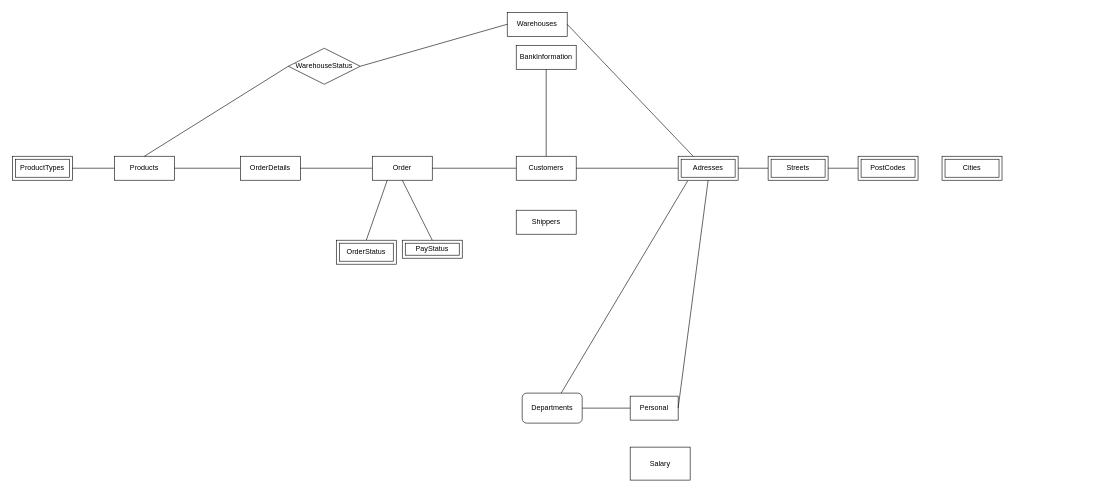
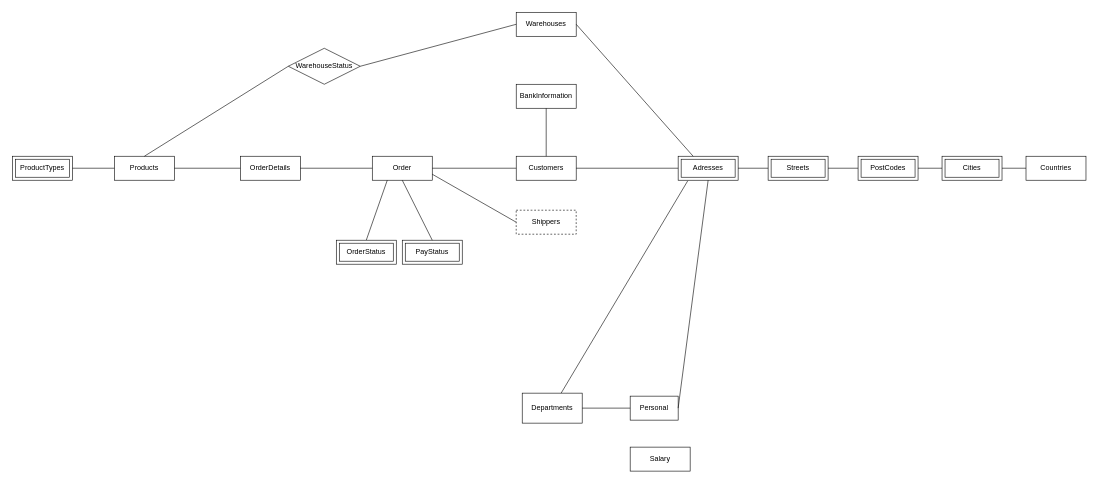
  <mxCell id="0" />
  <mxCell id="1" parent="0" />
  <mxCell id="2" value="Adresses" style="shape=ext;margin=3;double=1;whiteSpace=wrap;html=1;align=center;" vertex="1" parent="1"><mxGeometry x="1130" y="260" width="100" height="40" as="geometry" /></mxCell>
  <mxCell id="3" value="Streets" style="shape=ext;margin=3;double=1;whiteSpace=wrap;html=1;align=center;" vertex="1" parent="1"><mxGeometry x="1280" y="260" width="100" height="40" as="geometry" /></mxCell>
  <mxCell id="4" value="PostCodes" style="shape=ext;margin=3;double=1;whiteSpace=wrap;html=1;align=center;" vertex="1" parent="1"><mxGeometry x="1430" y="260" width="100" height="40" as="geometry" /></mxCell>
  <mxCell id="5" value="Cities" style="shape=ext;margin=3;double=1;whiteSpace=wrap;html=1;align=center;" vertex="1" parent="1"><mxGeometry x="1570" y="260" width="100" height="40" as="geometry" /></mxCell>
+ <mxCell id="6" value="Countries" style="whiteSpace=wrap;html=1;align=center;" vertex="1" parent="1"><mxGeometry x="1710" y="260" width="100" height="40" as="geometry" /></mxCell>
  <mxCell id="7" value="Customers" style="whiteSpace=wrap;html=1;align=center;" vertex="1" parent="1"><mxGeometry x="860" y="260" width="100" height="40" as="geometry" /></mxCell>
- <mxCell id="8" value="Shippers" style="whiteSpace=wrap;html=1;align=center;" vertex="1" parent="1"><mxGeometry x="860" y="350" width="100" height="40" as="geometry" /></mxCell>
- <mxCell id="9" value="Departments" style="whiteSpace=wrap;html=1;align=center;rounded=1;" vertex="1" parent="1"><mxGeometry x="870" y="655" width="100" height="50" as="geometry" /></mxCell>
+ <mxCell id="8" value="Shippers" style="whiteSpace=wrap;html=1;align=center;dashed=1;" vertex="1" parent="1"><mxGeometry x="860" y="350" width="100" height="40" as="geometry" /></mxCell>
+ <mxCell id="9" value="Departments" style="whiteSpace=wrap;html=1;align=center;" vertex="1" parent="1"><mxGeometry x="870" y="655" width="100" height="50" as="geometry" /></mxCell>
  <mxCell id="10" value="Personal" style="whiteSpace=wrap;html=1;align=center;" vertex="1" parent="1"><mxGeometry x="1050" y="660" width="80" height="40" as="geometry" /></mxCell>
  <mxCell id="11" value="" style="endArrow=none;html=1;rounded=0;entryX=0;entryY=0.5;entryDx=0;entryDy=0;exitX=1;exitY=0.5;exitDx=0;exitDy=0;" edge="1" parent="1" source="7" target="2"><mxGeometry relative="1" as="geometry"><mxPoint x="960" y="280" as="sourcePoint" /><mxPoint x="1120" y="280" as="targetPoint" /></mxGeometry></mxCell>
  <mxCell id="12" value="" style="endArrow=none;html=1;rounded=0;entryX=0.16;entryY=1.025;entryDx=0;entryDy=0;entryPerimeter=0;" edge="1" parent="1" source="9" target="2"><mxGeometry relative="1" as="geometry"><mxPoint x="980" y="300" as="sourcePoint" /><mxPoint x="1150" y="300" as="targetPoint" /></mxGeometry></mxCell>
  <mxCell id="13" value="" style="endArrow=none;html=1;rounded=0;entryX=0.5;entryY=1;entryDx=0;entryDy=0;exitX=1;exitY=0.5;exitDx=0;exitDy=0;" edge="1" parent="1" source="10" target="2"><mxGeometry relative="1" as="geometry"><mxPoint x="990" y="310" as="sourcePoint" /><mxPoint x="1160" y="310" as="targetPoint" /></mxGeometry></mxCell>
  <mxCell id="14" value="" style="endArrow=none;html=1;rounded=0;entryX=0;entryY=0.5;entryDx=0;entryDy=0;exitX=1;exitY=0.5;exitDx=0;exitDy=0;" edge="1" parent="1" source="2" target="3"><mxGeometry relative="1" as="geometry"><mxPoint x="1000" y="320" as="sourcePoint" /><mxPoint x="1170" y="320" as="targetPoint" /></mxGeometry></mxCell>
  <mxCell id="15" value="" style="endArrow=none;html=1;rounded=0;entryX=0;entryY=0.5;entryDx=0;entryDy=0;exitX=1;exitY=0.5;exitDx=0;exitDy=0;" edge="1" parent="1" source="3" target="4"><mxGeometry relative="1" as="geometry"><mxPoint x="1010" y="330" as="sourcePoint" /><mxPoint x="1180" y="330" as="targetPoint" /></mxGeometry></mxCell>
+ <mxCell id="16" value="" style="endArrow=none;html=1;rounded=0;entryX=0;entryY=0.5;entryDx=0;entryDy=0;exitX=1;exitY=0.5;exitDx=0;exitDy=0;" edge="1" parent="1" source="4" target="5"><mxGeometry relative="1" as="geometry"><mxPoint x="1020" y="340" as="sourcePoint" /><mxPoint x="1190" y="340" as="targetPoint" /></mxGeometry></mxCell>
+ <mxCell id="17" value="" style="endArrow=none;html=1;rounded=0;entryX=0;entryY=0.5;entryDx=0;entryDy=0;exitX=1;exitY=0.5;exitDx=0;exitDy=0;" edge="1" parent="1" source="5" target="6"><mxGeometry relative="1" as="geometry"><mxPoint x="1680" y="280" as="sourcePoint" /><mxPoint x="1200" y="350" as="targetPoint" /></mxGeometry></mxCell>
  <mxCell id="18" value="Order" style="whiteSpace=wrap;html=1;align=center;" vertex="1" parent="1"><mxGeometry x="620" y="260" width="100" height="40" as="geometry" /></mxCell>
  <mxCell id="19" value="" style="endArrow=none;html=1;rounded=0;" edge="1" parent="1"><mxGeometry relative="1" as="geometry"><mxPoint x="720" y="280" as="sourcePoint" /><mxPoint x="860" y="280" as="targetPoint" /></mxGeometry></mxCell>
+ <mxCell id="20" value="" style="endArrow=none;html=1;rounded=0;entryX=0;entryY=0.5;entryDx=0;entryDy=0;exitX=1;exitY=0.75;exitDx=0;exitDy=0;" edge="1" parent="1" source="18" target="8"><mxGeometry relative="1" as="geometry"><mxPoint y="340" as="sourcePoint" x="670" /><mxPoint x="810" y="340" as="targetPoint" /></mxGeometry></mxCell>
  <mxCell id="21" value="" style="endArrow=none;html=1;rounded=0;exitX=1;exitY=0.5;exitDx=0;exitDy=0;entryX=0;entryY=0.5;entryDx=0;entryDy=0;" edge="1" parent="1" source="9" target="10"><mxGeometry relative="1" as="geometry"><mxPoint x="800" y="510" as="sourcePoint" /><mxPoint x="960" y="510" as="targetPoint" /></mxGeometry></mxCell>
- <mxCell id="22" value="BankInformation" style="whiteSpace=wrap;html=1;align=center;" vertex="1" parent="1"><mxGeometry x="860" y="75" width="100" height="40" as="geometry" /></mxCell>
+ <mxCell id="22" value="BankInformation" style="whiteSpace=wrap;html=1;align=center;" vertex="1" parent="1"><mxGeometry x="860" y="140" width="100" height="40" as="geometry" /></mxCell>
  <mxCell id="23" value="" style="endArrow=none;html=1;rounded=0;entryX=0.5;entryY=1;entryDx=0;entryDy=0;exitX=0.5;exitY=0;exitDx=0;exitDy=0;" edge="1" parent="1" source="7" target="22"><mxGeometry relative="1" as="geometry"><mxPoint x="970" y="290" as="sourcePoint" /><mxPoint x="1140" y="290" as="targetPoint" /></mxGeometry></mxCell>
  <mxCell id="24" value="OrderDetails" style="whiteSpace=wrap;html=1;align=center;" vertex="1" parent="1"><mxGeometry x="400" y="260" width="100" height="40" as="geometry" /></mxCell>
  <mxCell id="25" value="Products" style="whiteSpace=wrap;html=1;align=center;" vertex="1" parent="1"><mxGeometry x="190" y="260" width="100" height="40" as="geometry" /></mxCell>
- <mxCell id="26" value="Warehouses" style="whiteSpace=wrap;html=1;align=center;" vertex="1" parent="1"><mxGeometry x="845" y="20" width="100" height="40" as="geometry" /></mxCell>
+ <mxCell id="26" value="Warehouses" style="whiteSpace=wrap;html=1;align=center;" vertex="1" parent="1"><mxGeometry x="860" y="20" width="100" height="40" as="geometry" /></mxCell>
  <mxCell id="27" value="WarehouseStatus" style="shape=rhombus;perimeter=rhombusPerimeter;whiteSpace=wrap;html=1;align=center;" vertex="1" parent="1"><mxGeometry x="480" y="80" width="120" height="60" as="geometry" /></mxCell>
  <mxCell id="28" value="ProductTypes" style="shape=ext;margin=3;double=1;whiteSpace=wrap;html=1;align=center;" vertex="1" parent="1"><mxGeometry x="20" y="260" width="100" height="40" as="geometry" /></mxCell>
  <mxCell id="29" value="" style="endArrow=none;html=1;rounded=0;entryX=0;entryY=0.5;entryDx=0;entryDy=0;" edge="1" parent="1" target="25"><mxGeometry relative="1" as="geometry"><mxPoint x="120" y="280" as="sourcePoint" /><mxPoint x="280" y="280" as="targetPoint" /></mxGeometry></mxCell>
  <mxCell id="30" value="" style="endArrow=none;html=1;rounded=0;entryX=0;entryY=0.5;entryDx=0;entryDy=0;" edge="1" parent="1" target="24"><mxGeometry relative="1" as="geometry"><mxPoint x="290" y="280" as="sourcePoint" /><mxPoint x="450" y="280" as="targetPoint" /></mxGeometry></mxCell>
  <mxCell id="31" value="" style="endArrow=none;html=1;rounded=0;entryX=0;entryY=0.5;entryDx=0;entryDy=0;" edge="1" parent="1" target="27"><mxGeometry relative="1" as="geometry"><mxPoint x="240" y="260" as="sourcePoint" /><mxPoint x="240" y="220" as="targetPoint" /></mxGeometry></mxCell>
  <mxCell id="32" value="" style="endArrow=none;html=1;rounded=0;entryX=0;entryY=0.5;entryDx=0;entryDy=0;exitX=1;exitY=0.5;exitDx=0;exitDy=0;" edge="1" parent="1" source="27" target="26"><mxGeometry relative="1" as="geometry"><mxPoint x="250" y="270" as="sourcePoint" /><mxPoint x="250" y="220" as="targetPoint" /></mxGeometry></mxCell>
  <mxCell id="33" value="" style="endArrow=none;html=1;rounded=0;entryX=0;entryY=0.5;entryDx=0;entryDy=0;" edge="1" parent="1" target="18"><mxGeometry relative="1" as="geometry"><mxPoint x="500" y="280" as="sourcePoint" /><mxPoint x="660" y="280" as="targetPoint" /></mxGeometry></mxCell>
  <mxCell id="34" value="" style="endArrow=none;html=1;rounded=0;entryX=0.25;entryY=0;entryDx=0;entryDy=0;exitX=1;exitY=0.5;exitDx=0;exitDy=0;" edge="1" parent="1" source="26" target="2"><mxGeometry relative="1" as="geometry"><mxPoint x="960" y="40" as="sourcePoint" /><mxPoint x="1120" y="40" as="targetPoint" /></mxGeometry></mxCell>
  <mxCell id="35" value="" style="endArrow=none;html=1;rounded=0;exitX=0.25;exitY=1;exitDx=0;exitDy=0;entryX=0.5;entryY=0;entryDx=0;entryDy=0;" edge="1" parent="1" source="18" target="36"><mxGeometry relative="1" as="geometry"><mxPoint x="600" y="360" as="sourcePoint" /><mxPoint x="760" y="360" as="targetPoint" /></mxGeometry></mxCell>
  <mxCell id="36" value="OrderStatus" style="shape=ext;margin=3;double=1;whiteSpace=wrap;html=1;align=center;" vertex="1" parent="1"><mxGeometry x="560" y="400" width="100" height="40" as="geometry" /></mxCell>
- <mxCell id="37" value="PayStatus" style="shape=ext;margin=3;double=1;whiteSpace=wrap;html=1;align=center;" vertex="1" parent="1"><mxGeometry x="670" y="400" width="100" height="30" as="geometry" /></mxCell>
+ <mxCell id="37" value="PayStatus" style="shape=ext;margin=3;double=1;whiteSpace=wrap;html=1;align=center;" vertex="1" parent="1"><mxGeometry y="400" width="100" height="40" as="geometry" x="670" /></mxCell>
  <mxCell id="38" value="" style="endArrow=none;html=1;rounded=0;exitX=0.5;exitY=1;exitDx=0;exitDy=0;entryX=0.5;entryY=0;entryDx=0;entryDy=0;" edge="1" parent="1" source="18" target="37"><mxGeometry relative="1" as="geometry"><mxPoint x="660" y="340" as="sourcePoint" /><mxPoint x="820" y="340" as="targetPoint" /></mxGeometry></mxCell>
- <mxCell id="39" value="Salary" style="whiteSpace=wrap;html=1;align=center;" vertex="1" parent="1"><mxGeometry x="1050" y="745" width="100" height="55" as="geometry" /></mxCell>
+ <mxCell id="39" value="Salary" style="whiteSpace=wrap;html=1;align=center;" vertex="1" parent="1"><mxGeometry x="1050" y="745" width="100" height="40" as="geometry" /></mxCell>
